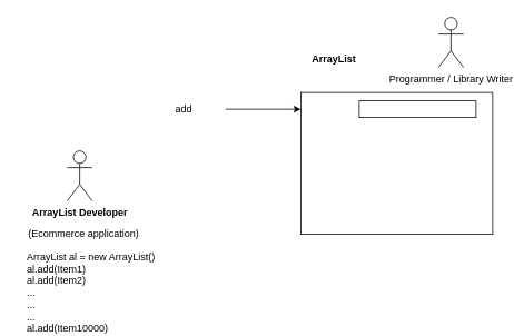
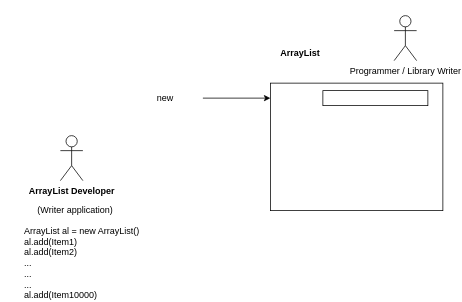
  <mxCell id="0" />
  <mxCell id="1" parent="0" />
  <mxCell id="2" value="" style="rounded=0;whiteSpace=wrap;html=1;fontStyle=1" vertex="1" parent="1"><mxGeometry x="360" y="110" width="230" height="170" as="geometry" /></mxCell>
  <mxCell id="3" value="ArrayList" style="text;html=1;strokeColor=none;fillColor=none;align=center;verticalAlign=middle;whiteSpace=wrap;rounded=0;fontStyle=1" vertex="1" parent="1"><mxGeometry x="380" y="60" width="40" height="20" as="geometry" /></mxCell>
  <mxCell id="4" value="" style="endArrow=classic;html=1;" edge="1" parent="1"><mxGeometry width="50" height="50" relative="1" as="geometry"><mxPoint x="270" y="130" as="sourcePoint" /><mxPoint x="360" y="130" as="targetPoint" /></mxGeometry></mxCell>
- <mxCell id="5" value="add" style="text;html=1;strokeColor=none;fillColor=none;align=center;verticalAlign=middle;whiteSpace=wrap;rounded=0;" vertex="1" parent="1"><mxGeometry x="200" y="120" width="40" height="20" as="geometry" /></mxCell>
+ <mxCell id="5" value="new" style="text;html=1;strokeColor=none;fillColor=none;align=center;verticalAlign=middle;whiteSpace=wrap;rounded=0;" vertex="1" parent="1"><mxGeometry x="200" y="120" width="40" height="20" as="geometry" /></mxCell>
  <mxCell id="6" value="" style="rounded=0;whiteSpace=wrap;html=1;" vertex="1" parent="1"><mxGeometry x="430" y="120" width="140" height="20" as="geometry" /></mxCell>
  <mxCell id="7" value="ArrayList Developer" style="shape=umlActor;verticalLabelPosition=bottom;verticalAlign=top;html=1;outlineConnect=0;fontStyle=1" vertex="1" parent="1"><mxGeometry x="80" y="180" width="30" height="60" as="geometry" /></mxCell>
  <mxCell id="8" value="Programmer / Library Writer" style="shape=umlActor;verticalLabelPosition=bottom;verticalAlign=top;html=1;outlineConnect=0;" vertex="1" parent="1"><mxGeometry x="525" y="20" width="30" height="60" as="geometry" /></mxCell>
- <mxCell id="9" value="(Ecommerce application)" style="text;html=1;strokeColor=none;fillColor=none;align=center;verticalAlign=middle;whiteSpace=wrap;rounded=0;" vertex="1" parent="1"><mxGeometry x="20" y="270" width="160" height="20" as="geometry" /></mxCell>
+ <mxCell id="9" value="(Writer application)" style="text;html=1;strokeColor=none;fillColor=none;align=center;verticalAlign=middle;whiteSpace=wrap;rounded=0;" vertex="1" parent="1"><mxGeometry x="20" y="270" width="160" height="20" as="geometry" /></mxCell>
  <mxCell id="10" value="ArrayList al = new ArrayList()&lt;br&gt;al.add(Item1)&lt;br&gt;al.add(Item2)&lt;br&gt;...&lt;br&gt;...&lt;br&gt;...&lt;br&gt;al.add(Item10000)" style="text;html=1;strokeColor=none;fillColor=none;align=left;verticalAlign=middle;whiteSpace=wrap;rounded=0;" vertex="1" parent="1"><mxGeometry x="30" y="340" width="275" height="20" as="geometry" /></mxCell>
